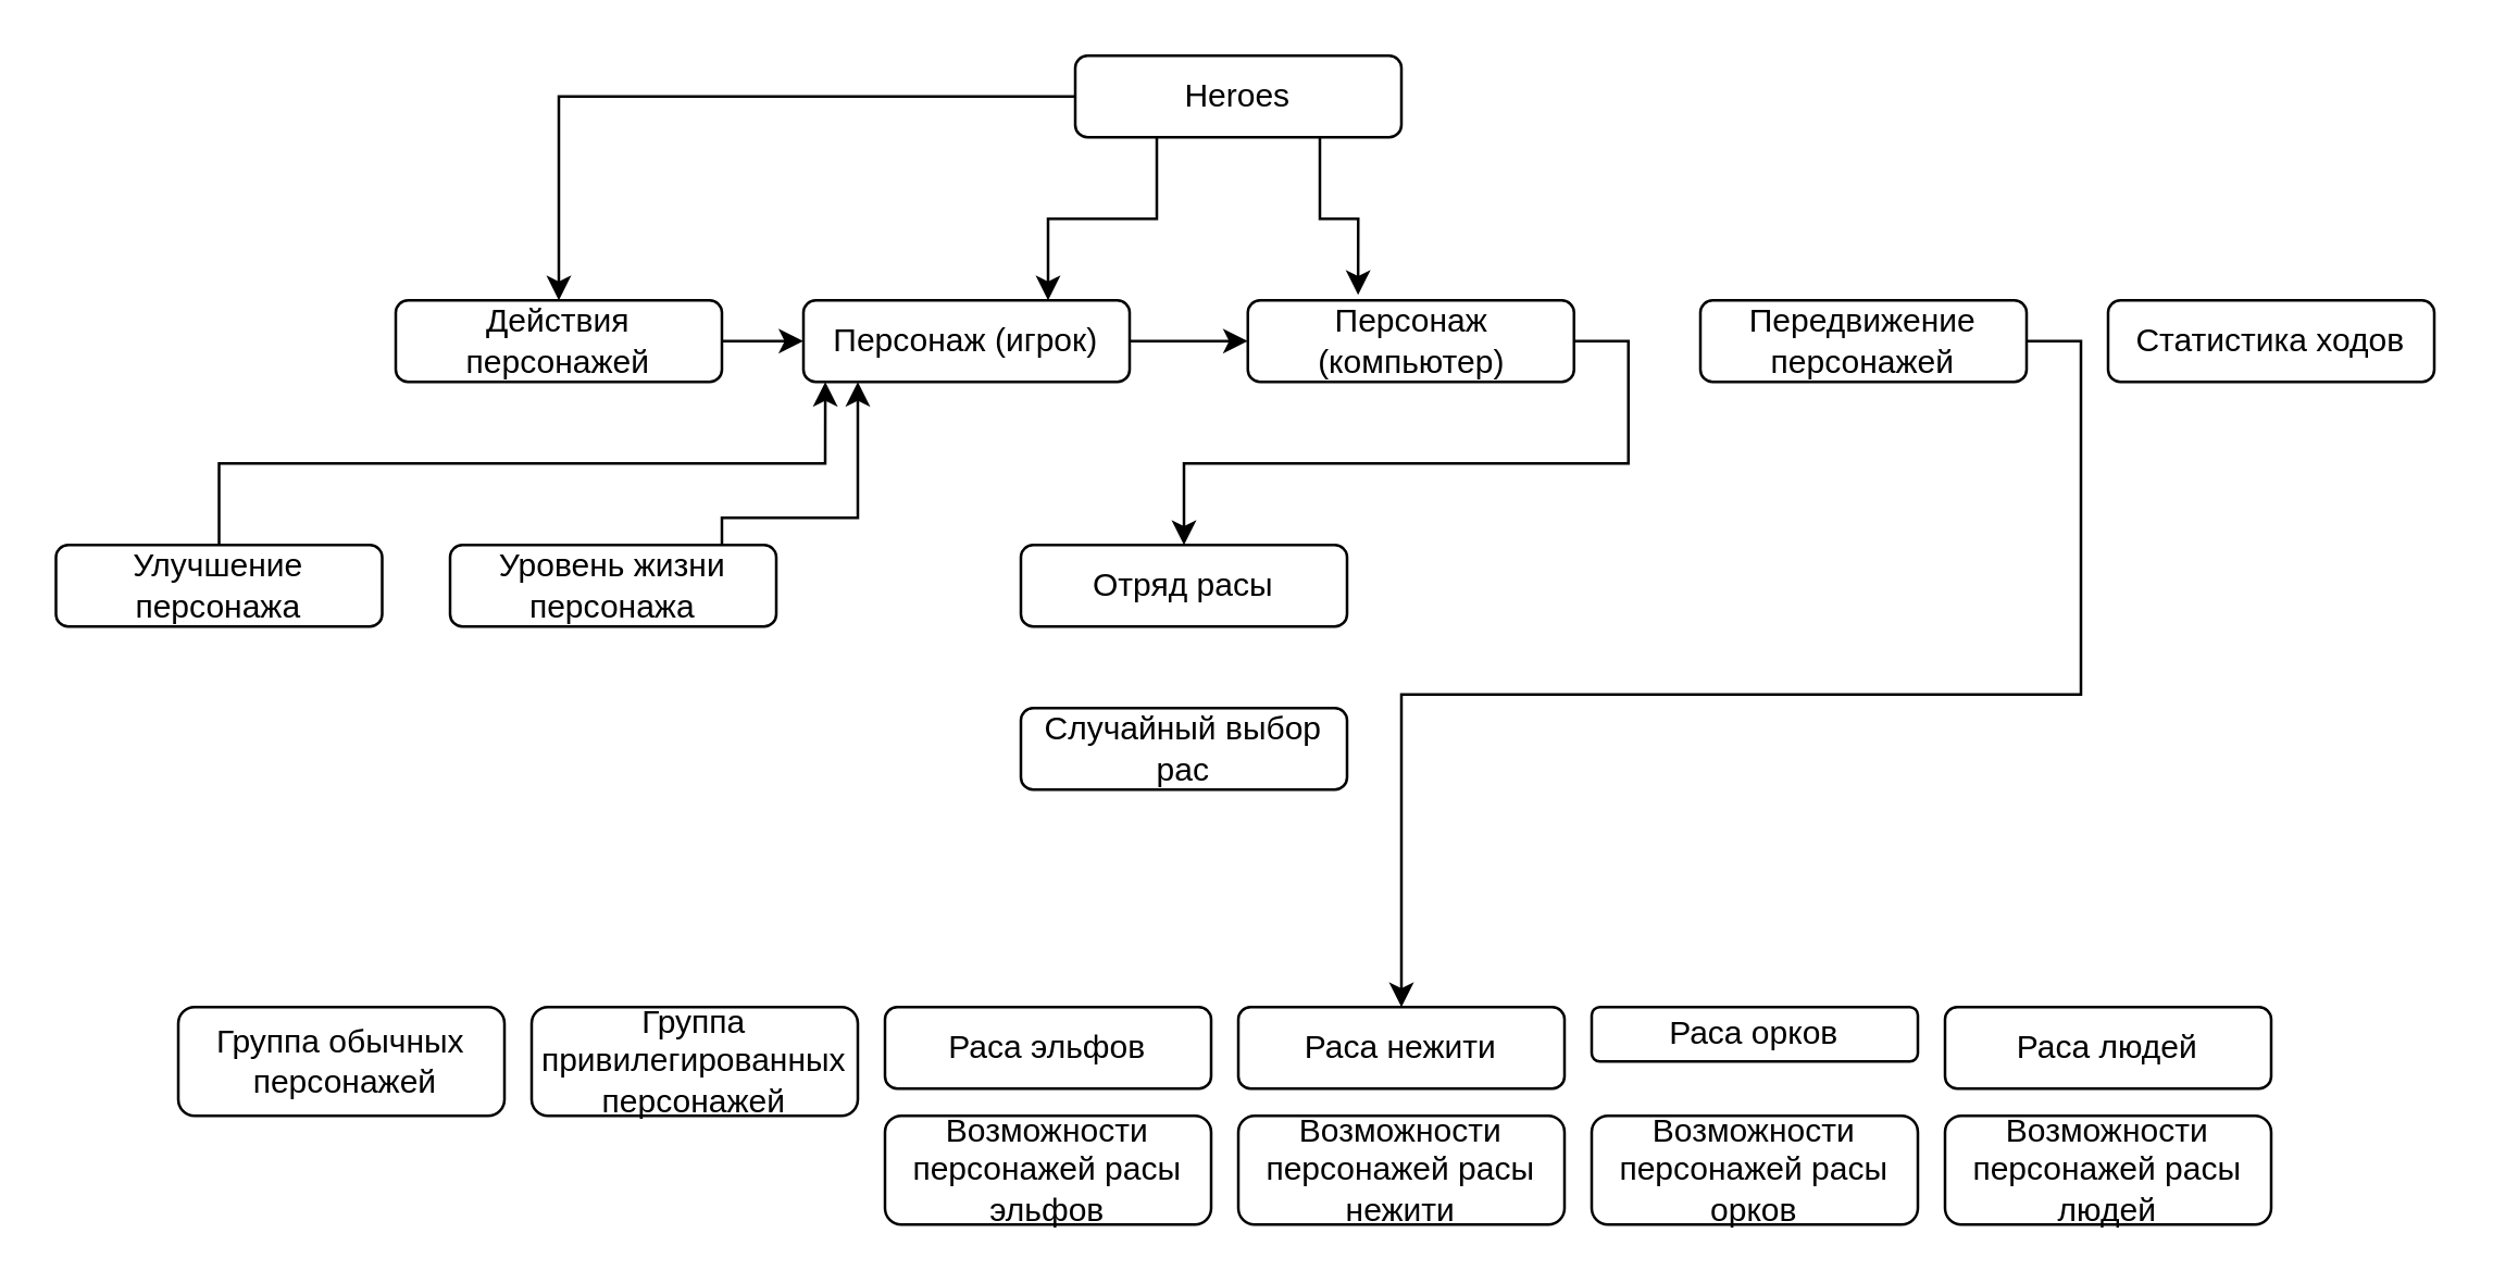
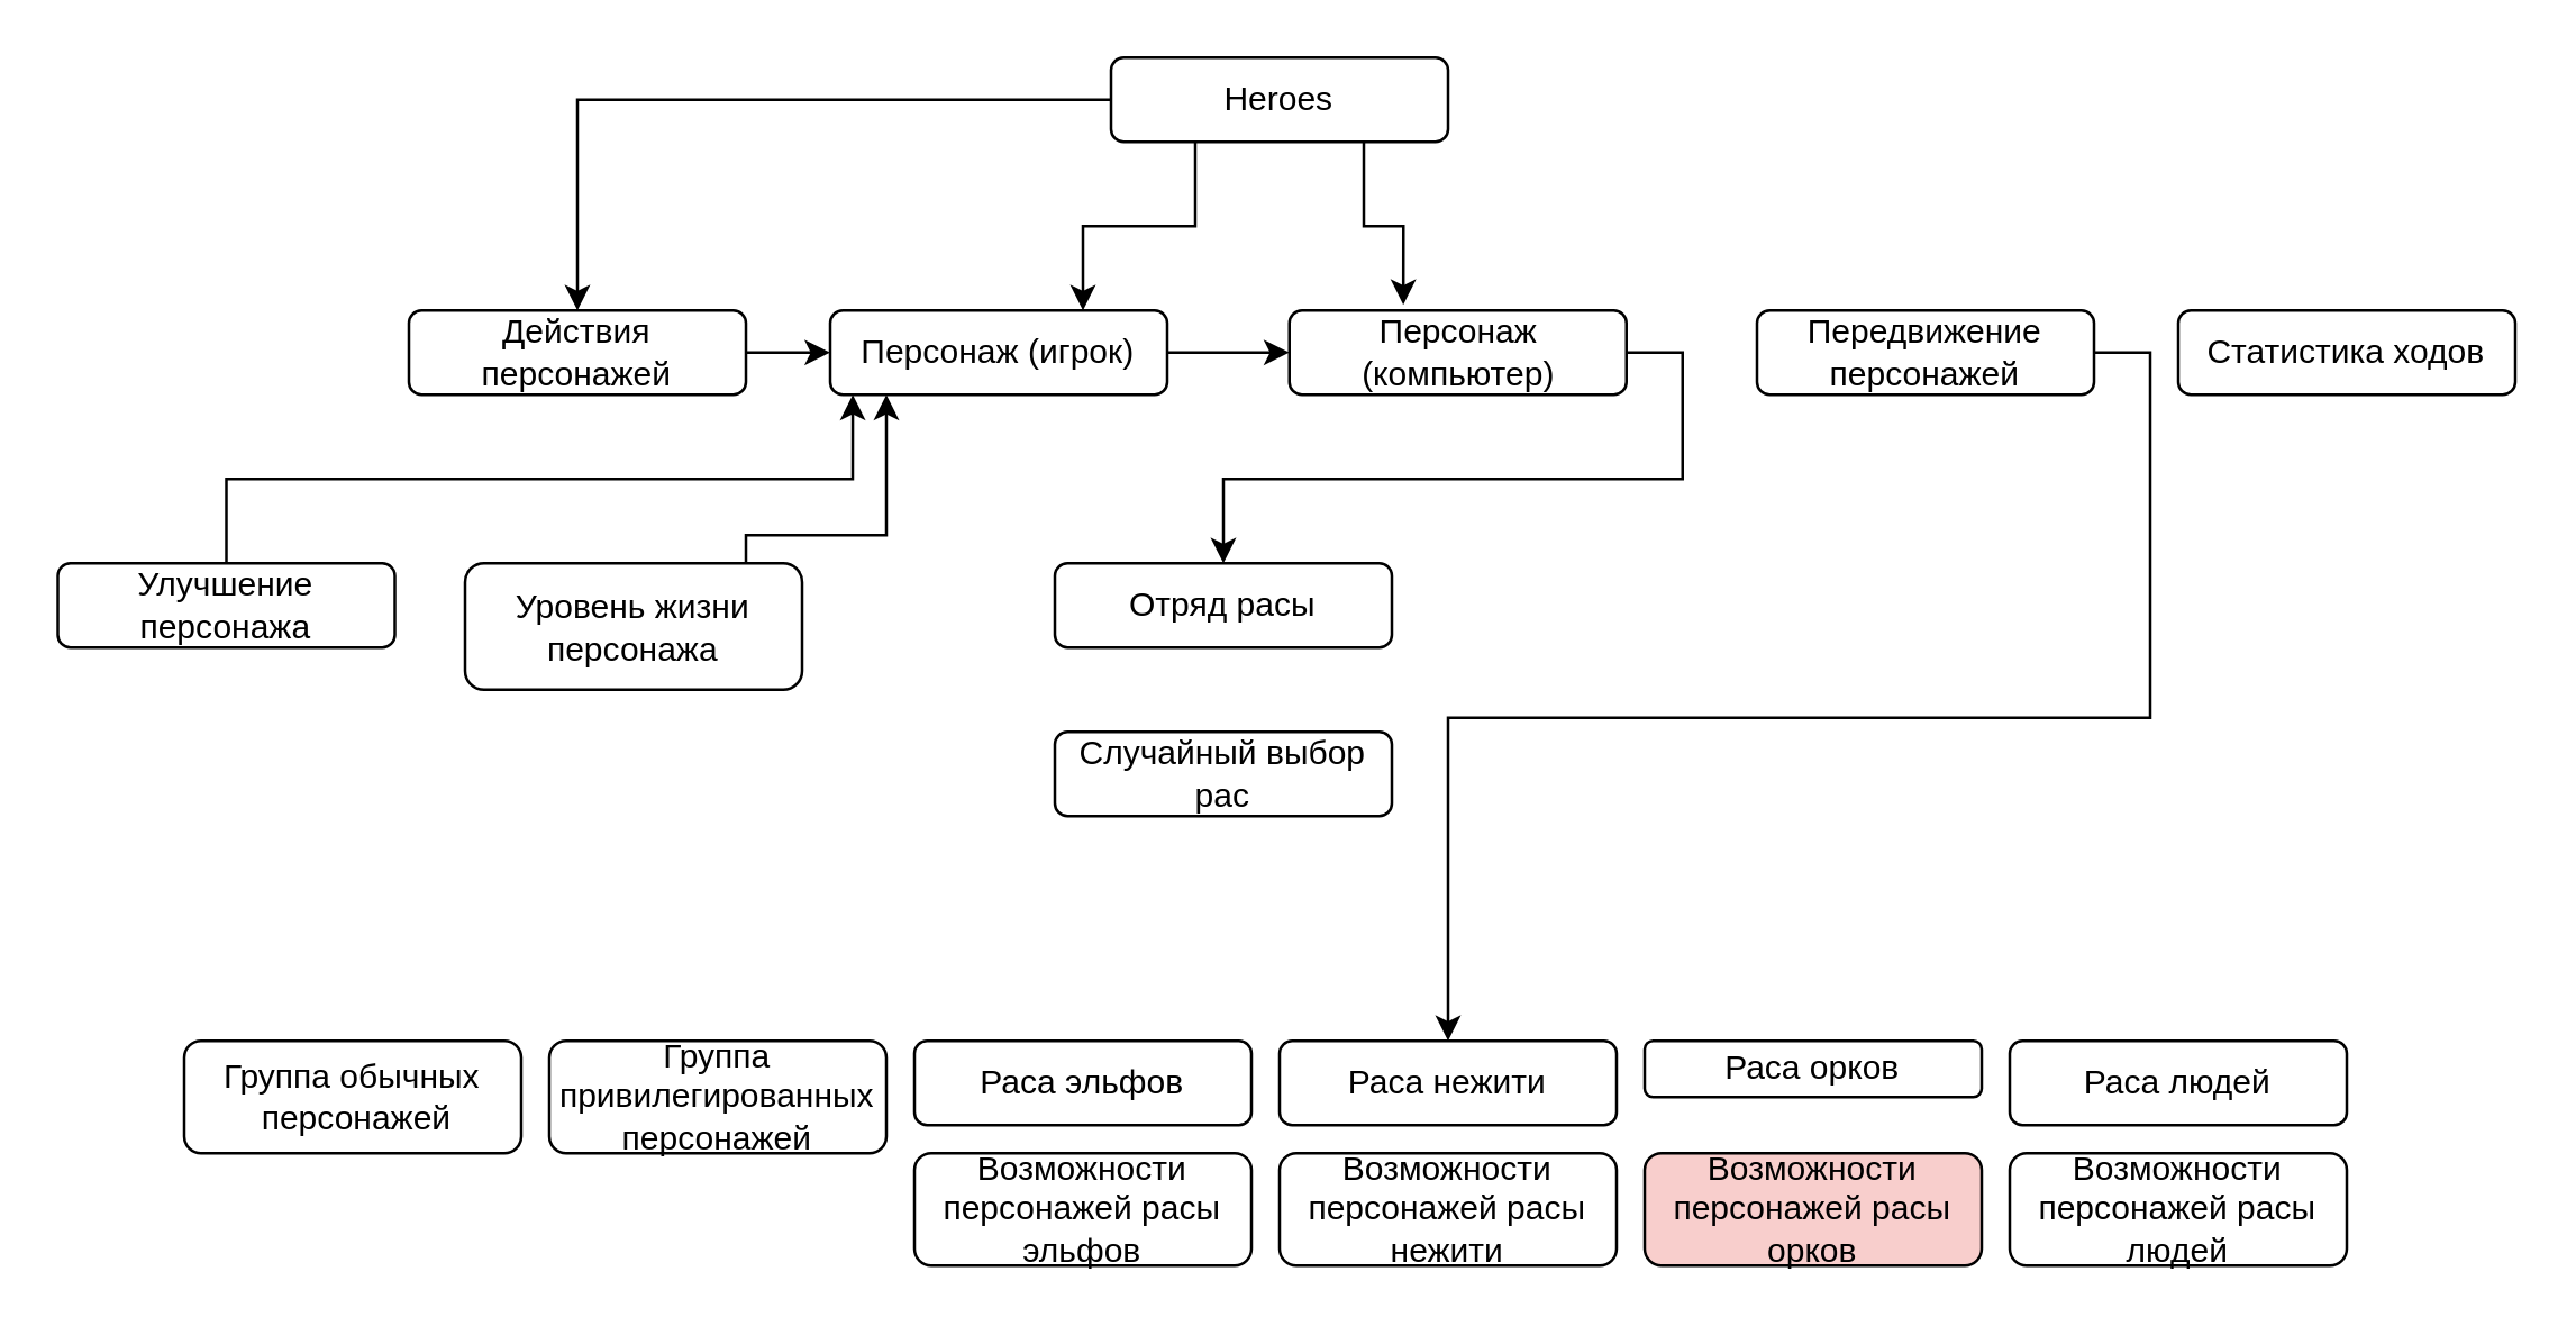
  <mxCell id="0" />
  <mxCell id="1" parent="0" />
  <mxCell id="2" value="Отряд расы" style="rounded=1;whiteSpace=wrap;html=1;" parent="1" vertex="1"><mxGeometry x="375" y="200" width="120" height="30" as="geometry" /></mxCell>
  <mxCell id="3" value="Случайный выбор рас" style="rounded=1;whiteSpace=wrap;html=1;" parent="1" vertex="1"><mxGeometry x="375" y="260" width="120" height="30" as="geometry" /></mxCell>
  <mxCell id="4" value="Раса эльфов" style="rounded=1;whiteSpace=wrap;html=1;" parent="1" vertex="1"><mxGeometry x="325" y="370" width="120" height="30" as="geometry" /></mxCell>
  <mxCell id="5" value="Раса орков" style="rounded=1;whiteSpace=wrap;html=1;" parent="1" vertex="1"><mxGeometry x="585" y="370" width="120" height="20" as="geometry" /></mxCell>
  <mxCell id="6" value="Раса нежити" style="rounded=1;whiteSpace=wrap;html=1;" parent="1" vertex="1"><mxGeometry x="455" y="370" width="120" height="30" as="geometry" /></mxCell>
  <mxCell id="7" value="Раса людей" style="rounded=1;whiteSpace=wrap;html=1;" parent="1" vertex="1"><mxGeometry x="715" y="370" width="120" height="30" as="geometry" /></mxCell>
  <mxCell id="8" style="edgeStyle=orthogonalEdgeStyle;rounded=0;orthogonalLoop=1;jettySize=auto;html=1;exitX=0.5;exitY=0;exitDx=0;exitDy=0;" edge="1" parent="1" source="9" target="28"><mxGeometry relative="1" as="geometry"><mxPoint x="364" y="144" as="targetPoint" /><Array as="points"><mxPoint x="265" y="200" /><mxPoint x="265" y="190" /><mxPoint x="315" y="190" /></Array></mxGeometry></mxCell>
- <mxCell id="9" value="Уровень жизни персонажа" style="rounded=1;whiteSpace=wrap;html=1;" parent="1" vertex="1"><mxGeometry x="165" y="200" width="120" height="30" as="geometry" /></mxCell>
+ <mxCell id="9" value="Уровень жизни персонажа" style="rounded=1;whiteSpace=wrap;html=1;" parent="1" vertex="1"><mxGeometry x="165" y="200" width="120" height="45" as="geometry" /></mxCell>
  <mxCell id="10" style="edgeStyle=orthogonalEdgeStyle;rounded=0;orthogonalLoop=1;jettySize=auto;html=1;exitX=0.5;exitY=0;exitDx=0;exitDy=0;entryX=0.067;entryY=1;entryDx=0;entryDy=0;entryPerimeter=0;" edge="1" parent="1" source="11" target="28"><mxGeometry relative="1" as="geometry"><mxPoint x="319" y="140" as="targetPoint" /></mxGeometry></mxCell>
  <mxCell id="11" value="Улучшение персонажа" style="rounded=1;whiteSpace=wrap;html=1;" parent="1" vertex="1"><mxGeometry x="20" y="200" width="120" height="30" as="geometry" /></mxCell>
  <mxCell id="12" value="Группа привилегированных персонажей" style="rounded=1;whiteSpace=wrap;html=1;" parent="1" vertex="1"><mxGeometry x="195" y="370" width="120" height="40" as="geometry" /></mxCell>
  <mxCell id="13" value="Группа обычных&lt;br&gt;&amp;nbsp;персонажей" style="rounded=1;whiteSpace=wrap;html=1;" parent="1" vertex="1"><mxGeometry x="65" y="370" width="120" height="40" as="geometry" /></mxCell>
  <mxCell id="14" style="edgeStyle=orthogonalEdgeStyle;rounded=0;orthogonalLoop=1;jettySize=auto;html=1;exitX=1;exitY=0.5;exitDx=0;exitDy=0;" edge="1" parent="1" source="15" target="6"><mxGeometry relative="1" as="geometry" /></mxCell>
  <mxCell id="15" value="Передвижение персонажей" style="rounded=1;whiteSpace=wrap;html=1;" parent="1" vertex="1"><mxGeometry x="625" y="110" width="120" height="30" as="geometry" /></mxCell>
  <mxCell id="16" style="edgeStyle=orthogonalEdgeStyle;rounded=0;orthogonalLoop=1;jettySize=auto;html=1;exitX=1;exitY=0.5;exitDx=0;exitDy=0;entryX=0;entryY=0.5;entryDx=0;entryDy=0;" edge="1" parent="1" source="17" target="28"><mxGeometry relative="1" as="geometry" /></mxCell>
  <mxCell id="17" value="Действия&lt;br&gt;персонажей" style="rounded=1;whiteSpace=wrap;html=1;" parent="1" vertex="1"><mxGeometry x="145" y="110" width="120" height="30" as="geometry" /></mxCell>
  <mxCell id="18" value="Статистика ходов" style="rounded=1;whiteSpace=wrap;html=1;" vertex="1" parent="1"><mxGeometry x="775" y="110" width="120" height="30" as="geometry" /></mxCell>
  <mxCell id="19" value="Возможности персонажей расы эльфов" style="rounded=1;whiteSpace=wrap;html=1;" vertex="1" parent="1"><mxGeometry x="325" y="410" width="120" height="40" as="geometry" /></mxCell>
- <mxCell id="20" value="Возможности персонажей расы орков" style="rounded=1;whiteSpace=wrap;html=1;" vertex="1" parent="1"><mxGeometry x="585" y="410" width="120" height="40" as="geometry" /></mxCell>
+ <mxCell id="20" value="Возможности персонажей расы орков" style="rounded=1;whiteSpace=wrap;html=1;fillColor=#f8cecc;" vertex="1" parent="1"><mxGeometry x="585" y="410" width="120" height="40" as="geometry" /></mxCell>
  <mxCell id="21" value="Возможности персонажей расы нежити" style="rounded=1;whiteSpace=wrap;html=1;" vertex="1" parent="1"><mxGeometry x="455" y="410" width="120" height="40" as="geometry" /></mxCell>
  <mxCell id="22" value="Возможности персонажей расы людей" style="rounded=1;whiteSpace=wrap;html=1;" vertex="1" parent="1"><mxGeometry x="715" y="410" width="120" height="40" as="geometry" /></mxCell>
  <mxCell id="23" style="edgeStyle=orthogonalEdgeStyle;rounded=0;orthogonalLoop=1;jettySize=auto;html=1;exitX=0.25;exitY=1;exitDx=0;exitDy=0;entryX=0.75;entryY=0;entryDx=0;entryDy=0;" edge="1" parent="1" source="26" target="28"><mxGeometry relative="1" as="geometry"><mxPoint x="415" y="100" as="targetPoint" /></mxGeometry></mxCell>
  <mxCell id="24" style="edgeStyle=orthogonalEdgeStyle;rounded=0;orthogonalLoop=1;jettySize=auto;html=1;exitX=0.75;exitY=1;exitDx=0;exitDy=0;entryX=0.338;entryY=-0.067;entryDx=0;entryDy=0;entryPerimeter=0;" edge="1" parent="1" source="26" target="30"><mxGeometry relative="1" as="geometry" /></mxCell>
  <mxCell id="25" style="edgeStyle=orthogonalEdgeStyle;rounded=0;orthogonalLoop=1;jettySize=auto;html=1;exitX=0;exitY=0.5;exitDx=0;exitDy=0;entryX=0.5;entryY=0;entryDx=0;entryDy=0;" edge="1" parent="1" source="26" target="17"><mxGeometry relative="1" as="geometry"><mxPoint x="255" y="35" as="targetPoint" /></mxGeometry></mxCell>
  <mxCell id="26" value="Heroes" style="rounded=1;whiteSpace=wrap;html=1;" vertex="1" parent="1"><mxGeometry x="395" y="20" width="120" height="30" as="geometry" /></mxCell>
  <mxCell id="27" style="edgeStyle=orthogonalEdgeStyle;rounded=0;orthogonalLoop=1;jettySize=auto;html=1;exitX=1;exitY=0.5;exitDx=0;exitDy=0;entryX=0;entryY=0.5;entryDx=0;entryDy=0;" edge="1" parent="1" source="28" target="30"><mxGeometry relative="1" as="geometry" /></mxCell>
  <mxCell id="28" value="Персонаж (игрок)" style="rounded=1;whiteSpace=wrap;html=1;" vertex="1" parent="1"><mxGeometry x="295" y="110" width="120" height="30" as="geometry" /></mxCell>
  <mxCell id="29" style="edgeStyle=orthogonalEdgeStyle;rounded=0;orthogonalLoop=1;jettySize=auto;html=1;exitX=1;exitY=0.5;exitDx=0;exitDy=0;" edge="1" parent="1" source="30" target="2"><mxGeometry relative="1" as="geometry" /></mxCell>
  <mxCell id="30" value="Персонаж (компьютер)" style="rounded=1;whiteSpace=wrap;html=1;" vertex="1" parent="1"><mxGeometry x="458.5" y="110" width="120" height="30" as="geometry" /></mxCell>
  <mxCell id="31" style="edgeStyle=orthogonalEdgeStyle;rounded=0;orthogonalLoop=1;jettySize=auto;html=1;exitX=0.5;exitY=1;exitDx=0;exitDy=0;" edge="1" parent="1" source="17" target="17"><mxGeometry relative="1" as="geometry" /></mxCell>
